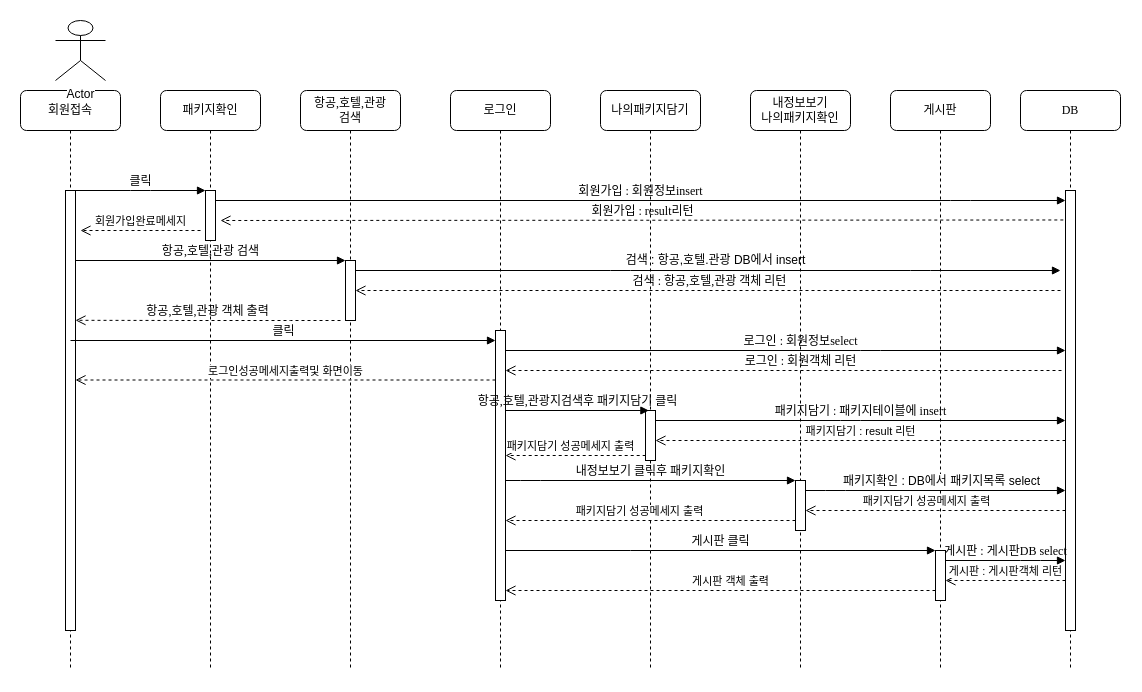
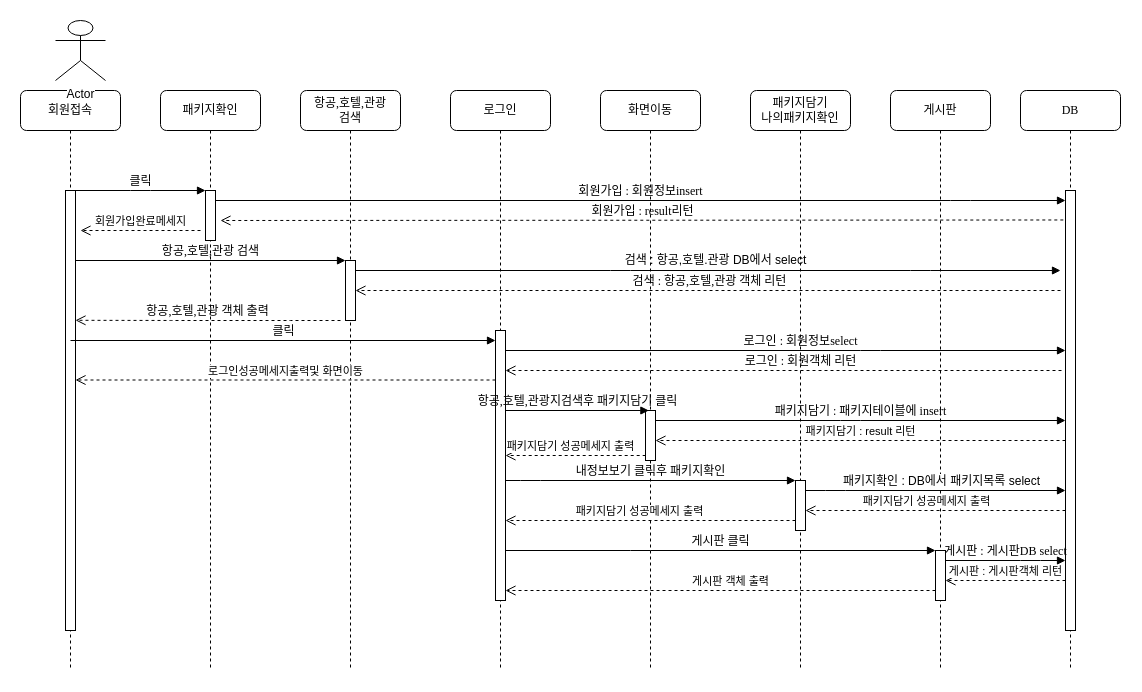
  <mxCell id="0" />
  <mxCell id="1" parent="0" />
  <mxCell id="2" value="패키지확인" style="shape=umlLifeline;perimeter=lifelinePerimeter;whiteSpace=wrap;html=1;container=1;collapsible=0;recursiveResize=0;outlineConnect=0;rounded=1;shadow=0;comic=0;labelBackgroundColor=none;strokeWidth=1;fontFamily=Verdana;fontSize=12;align=center;" vertex="1" parent="1"><mxGeometry x="160" y="90" width="100" height="580" as="geometry" /></mxCell>
  <mxCell id="3" value="" style="html=1;points=[];perimeter=orthogonalPerimeter;rounded=0;shadow=0;comic=0;labelBackgroundColor=none;strokeWidth=1;fontFamily=Verdana;fontSize=12;align=center;" vertex="1" parent="2"><mxGeometry x="45" y="100" width="10" height="50" as="geometry" /></mxCell>
  <mxCell id="4" value="항공,호텔,관광 객체 출력" style="html=1;verticalAlign=bottom;endArrow=open;dashed=1;endSize=8;labelBackgroundColor=none;fontFamily=Verdana;fontSize=12;entryX=1;entryY=0.295;entryDx=0;entryDy=0;entryPerimeter=0;" edge="1" parent="2" target="16"><mxGeometry relative="1" as="geometry"><mxPoint x="-205" y="344" as="targetPoint" /><mxPoint x="180" y="230" as="sourcePoint" /><Array as="points"><mxPoint x="120" y="230" /><mxPoint x="20" y="230" /></Array><mxPoint as="offset" /></mxGeometry></mxCell>
  <mxCell id="5" value="로그인" style="shape=umlLifeline;perimeter=lifelinePerimeter;whiteSpace=wrap;html=1;container=1;collapsible=0;recursiveResize=0;outlineConnect=0;rounded=1;shadow=0;comic=0;labelBackgroundColor=none;strokeWidth=1;fontFamily=Verdana;fontSize=12;align=center;size=40;" vertex="1" parent="1"><mxGeometry x="450" y="90" width="100" height="580" as="geometry" /></mxCell>
  <mxCell id="6" value="" style="html=1;points=[];perimeter=orthogonalPerimeter;rounded=0;shadow=0;comic=0;labelBackgroundColor=none;strokeWidth=1;fontFamily=Verdana;fontSize=12;align=center;" vertex="1" parent="5"><mxGeometry x="45" y="240" width="10" height="270" as="geometry" /></mxCell>
  <mxCell id="7" value="항공,호텔,관광&lt;br&gt;검색" style="shape=umlLifeline;perimeter=lifelinePerimeter;whiteSpace=wrap;html=1;container=1;collapsible=0;recursiveResize=0;outlineConnect=0;rounded=1;shadow=0;comic=0;labelBackgroundColor=none;strokeWidth=1;fontFamily=Verdana;fontSize=12;align=center;" vertex="1" parent="1"><mxGeometry x="300" y="90" width="100" height="580" as="geometry" /></mxCell>
  <mxCell id="8" value="" style="html=1;points=[];perimeter=orthogonalPerimeter;rounded=0;shadow=0;comic=0;labelBackgroundColor=none;strokeWidth=1;fontFamily=Verdana;fontSize=12;align=center;" vertex="1" parent="7"><mxGeometry x="45" y="170" width="10" height="60" as="geometry" /></mxCell>
- <mxCell id="9" value="나의패키지담기" style="shape=umlLifeline;perimeter=lifelinePerimeter;whiteSpace=wrap;html=1;container=1;collapsible=0;recursiveResize=0;outlineConnect=0;rounded=1;shadow=0;comic=0;labelBackgroundColor=none;strokeWidth=1;fontFamily=Verdana;fontSize=12;align=center;" vertex="1" parent="1"><mxGeometry x="600" y="90" width="100" height="580" as="geometry" /></mxCell>
+ <mxCell id="9" value="화면이동" style="shape=umlLifeline;perimeter=lifelinePerimeter;whiteSpace=wrap;html=1;container=1;collapsible=0;recursiveResize=0;outlineConnect=0;rounded=1;shadow=0;comic=0;labelBackgroundColor=none;strokeWidth=1;fontFamily=Verdana;fontSize=12;align=center;" vertex="1" parent="1"><mxGeometry x="600" y="90" width="100" height="580" as="geometry" /></mxCell>
  <mxCell id="10" value="" style="html=1;points=[];perimeter=orthogonalPerimeter;rounded=0;shadow=0;comic=0;labelBackgroundColor=none;strokeWidth=1;fontFamily=Verdana;fontSize=12;align=center;" vertex="1" parent="9"><mxGeometry x="45" y="320" width="10" height="50" as="geometry" /></mxCell>
  <mxCell id="11" value="게시판" style="shape=umlLifeline;perimeter=lifelinePerimeter;whiteSpace=wrap;html=1;container=1;collapsible=0;recursiveResize=0;outlineConnect=0;rounded=1;shadow=0;comic=0;labelBackgroundColor=none;strokeWidth=1;fontFamily=Verdana;fontSize=12;align=center;" vertex="1" parent="1"><mxGeometry x="890" y="90" width="100" height="580" as="geometry" /></mxCell>
  <mxCell id="12" value="" style="html=1;points=[];perimeter=orthogonalPerimeter;rounded=0;shadow=0;comic=0;labelBackgroundColor=none;strokeWidth=1;fontFamily=Verdana;fontSize=12;align=center;" vertex="1" parent="11"><mxGeometry x="45" y="460" width="10" height="50" as="geometry" /></mxCell>
  <mxCell id="13" value="DB" style="shape=umlLifeline;perimeter=lifelinePerimeter;whiteSpace=wrap;html=1;container=1;collapsible=0;recursiveResize=0;outlineConnect=0;rounded=1;shadow=0;comic=0;labelBackgroundColor=none;strokeWidth=1;fontFamily=Verdana;fontSize=12;align=center;" vertex="1" parent="1"><mxGeometry x="1020" y="90" width="100" height="580" as="geometry" /></mxCell>
  <mxCell id="14" value="" style="html=1;points=[];perimeter=orthogonalPerimeter;rounded=0;shadow=0;comic=0;labelBackgroundColor=none;strokeWidth=1;fontFamily=Verdana;fontSize=12;align=center;" vertex="1" parent="13"><mxGeometry x="45" y="100" width="10" height="440" as="geometry" /></mxCell>
  <mxCell id="15" value="회원접속" style="shape=umlLifeline;perimeter=lifelinePerimeter;whiteSpace=wrap;html=1;container=1;collapsible=0;recursiveResize=0;outlineConnect=0;rounded=1;shadow=0;comic=0;labelBackgroundColor=none;strokeWidth=1;fontFamily=Verdana;fontSize=12;align=center;" vertex="1" parent="1"><mxGeometry x="20" y="90" width="100" height="580" as="geometry" /></mxCell>
  <mxCell id="16" value="" style="html=1;points=[];perimeter=orthogonalPerimeter;rounded=0;shadow=0;comic=0;labelBackgroundColor=none;strokeWidth=1;fontFamily=Verdana;fontSize=12;align=center;" vertex="1" parent="15"><mxGeometry x="45" y="100" width="10" height="440" as="geometry" /></mxCell>
  <mxCell id="17" value="항공,호텔,관광 검색" style="html=1;verticalAlign=bottom;endArrow=block;entryX=0;entryY=0;labelBackgroundColor=none;fontFamily=Verdana;fontSize=12;" edge="1" parent="1" source="16" target="8"><mxGeometry relative="1" as="geometry"><mxPoint x="430" y="430" as="sourcePoint" /></mxGeometry></mxCell>
  <mxCell id="18" value="" style="html=1;verticalAlign=bottom;endArrow=block;labelBackgroundColor=none;fontFamily=Verdana;fontSize=12;" edge="1" parent="1" source="8"><mxGeometry relative="1" as="geometry"><mxPoint x="850" y="350" as="sourcePoint" /><mxPoint x="1060" y="270" as="targetPoint" /><Array as="points"><mxPoint x="620" y="270" /><mxPoint x="920" y="270" /></Array></mxGeometry></mxCell>
  <mxCell id="19" value="검색 : 항공,호텔,관광 객체 리턴" style="html=1;verticalAlign=bottom;endArrow=open;dashed=1;endSize=8;labelBackgroundColor=none;fontFamily=Verdana;fontSize=12;" edge="1" parent="1" target="8"><mxGeometry x="-0.004" relative="1" as="geometry"><mxPoint x="850" y="426" as="targetPoint" /><mxPoint x="1060" y="290" as="sourcePoint" /><Array as="points" /><mxPoint as="offset" /></mxGeometry></mxCell>
  <mxCell id="20" value="클릭" style="html=1;verticalAlign=bottom;endArrow=block;entryX=0;entryY=0;labelBackgroundColor=none;fontFamily=Verdana;fontSize=12;edgeStyle=elbowEdgeStyle;elbow=vertical;" edge="1" parent="1" source="16" target="3"><mxGeometry relative="1" as="geometry"><mxPoint x="140" y="200" as="sourcePoint" /></mxGeometry></mxCell>
  <mxCell id="21" value="Actor" style="shape=umlActor;verticalLabelPosition=bottom;labelBackgroundColor=#ffffff;verticalAlign=top;html=1;outlineConnect=0;" vertex="1" parent="1"><mxGeometry x="55" y="20" width="50" height="60" as="geometry" /></mxCell>
  <mxCell id="22" value="회원가입 : 회원정보insert" style="html=1;verticalAlign=bottom;endArrow=block;labelBackgroundColor=none;fontFamily=Verdana;fontSize=12;edgeStyle=elbowEdgeStyle;elbow=vertical;" edge="1" parent="1" source="3" target="14"><mxGeometry relative="1" as="geometry"><mxPoint x="220" y="200" as="sourcePoint" /><mxPoint x="920" y="200" as="targetPoint" /><Array as="points"><mxPoint x="960" y="200" /></Array></mxGeometry></mxCell>
  <mxCell id="23" value="&lt;br&gt;" style="text;html=1;align=center;verticalAlign=middle;resizable=0;points=[];labelBackgroundColor=#ffffff;" vertex="1" connectable="0" parent="22"><mxGeometry x="-0.085" y="-2" relative="1" as="geometry"><mxPoint x="31" y="-13" as="offset" /></mxGeometry></mxCell>
  <mxCell id="24" value="회원가입 : result리턴" style="html=1;verticalAlign=bottom;endArrow=open;dashed=1;endSize=8;exitX=-0.22;exitY=0.067;labelBackgroundColor=none;fontFamily=Verdana;fontSize=12;exitDx=0;exitDy=0;exitPerimeter=0;" edge="1" parent="1" source="14"><mxGeometry relative="1" as="geometry"><mxPoint x="220" y="220" as="targetPoint" /><mxPoint x="925" y="220" as="sourcePoint" /></mxGeometry></mxCell>
  <mxCell id="25" value="회원가입완료메세지" style="html=1;verticalAlign=bottom;endArrow=open;dashed=1;endSize=8;" edge="1" parent="1"><mxGeometry relative="1" as="geometry"><mxPoint x="200" y="230" as="sourcePoint" /><mxPoint x="80" y="230" as="targetPoint" /></mxGeometry></mxCell>
  <mxCell id="26" value="클릭" style="html=1;verticalAlign=bottom;endArrow=block;labelBackgroundColor=none;fontFamily=Verdana;fontSize=12;edgeStyle=elbowEdgeStyle;elbow=vertical;" edge="1" parent="1" target="6"><mxGeometry relative="1" as="geometry"><mxPoint x="70" y="340" as="sourcePoint" /><mxPoint x="350" y="340" as="targetPoint" /></mxGeometry></mxCell>
  <mxCell id="27" value="로그인 : 회원정보select" style="html=1;verticalAlign=bottom;endArrow=block;labelBackgroundColor=none;fontFamily=Verdana;fontSize=12;edgeStyle=elbowEdgeStyle;elbow=vertical;" edge="1" parent="1" source="6" target="14"><mxGeometry x="0.304" y="-70" relative="1" as="geometry"><mxPoint x="370" y="510" as="sourcePoint" /><mxPoint x="1060" y="270" as="targetPoint" /><Array as="points"><mxPoint x="870" y="350" /><mxPoint x="820" y="270" /><mxPoint x="730" y="270" /></Array><mxPoint x="-70" y="-70" as="offset" /></mxGeometry></mxCell>
  <mxCell id="28" value="&lt;br&gt;" style="text;html=1;align=center;verticalAlign=middle;resizable=0;points=[];labelBackgroundColor=#ffffff;" vertex="1" connectable="0" parent="27"><mxGeometry x="-0.085" y="-2" relative="1" as="geometry"><mxPoint x="31" y="-13" as="offset" /></mxGeometry></mxCell>
  <mxCell id="29" value="로그인성공메세지출력및 화면이동" style="html=1;verticalAlign=bottom;endArrow=open;dashed=1;endSize=8;" edge="1" parent="1" source="6"><mxGeometry relative="1" as="geometry"><mxPoint x="345" y="379.5" as="sourcePoint" /><mxPoint x="75" y="379.5" as="targetPoint" /></mxGeometry></mxCell>
  <mxCell id="30" value="항공,호텔,관광지검색후 패키지담기 클릭" style="html=1;verticalAlign=bottom;endArrow=block;labelBackgroundColor=none;fontFamily=Verdana;fontSize=12;edgeStyle=elbowEdgeStyle;elbow=vertical;entryX=0.34;entryY=-0.004;entryDx=0;entryDy=0;entryPerimeter=0;" edge="1" parent="1" source="6" target="10"><mxGeometry relative="1" as="geometry"><mxPoint x="510" y="410" as="sourcePoint" /><mxPoint x="640" y="410" as="targetPoint" /><mxPoint as="offset" /></mxGeometry></mxCell>
  <mxCell id="31" value="패키지담기 : 패키지테이블에 insert" style="html=1;verticalAlign=bottom;endArrow=block;labelBackgroundColor=none;fontFamily=Verdana;fontSize=12;edgeStyle=elbowEdgeStyle;elbow=vertical;" edge="1" parent="1" source="10" target="14"><mxGeometry relative="1" as="geometry"><mxPoint x="660" y="420" as="sourcePoint" /><mxPoint x="1060" y="320" as="targetPoint" /><mxPoint as="offset" /><Array as="points"><mxPoint x="850" y="420" /></Array></mxGeometry></mxCell>
- <mxCell id="32" value="내정보보기&lt;br&gt;나의패키지확인" style="shape=umlLifeline;perimeter=lifelinePerimeter;whiteSpace=wrap;html=1;container=1;collapsible=0;recursiveResize=0;outlineConnect=0;rounded=1;shadow=0;comic=0;labelBackgroundColor=none;strokeWidth=1;fontFamily=Verdana;fontSize=12;align=center;" vertex="1" parent="1"><mxGeometry x="750" y="90" width="100" height="580" as="geometry" /></mxCell>
+ <mxCell id="32" value="패키지담기&lt;br&gt;나의패키지확인" style="shape=umlLifeline;perimeter=lifelinePerimeter;whiteSpace=wrap;html=1;container=1;collapsible=0;recursiveResize=0;outlineConnect=0;rounded=1;shadow=0;comic=0;labelBackgroundColor=none;strokeWidth=1;fontFamily=Verdana;fontSize=12;align=center;" vertex="1" parent="1"><mxGeometry x="750" y="90" width="100" height="580" as="geometry" /></mxCell>
  <mxCell id="33" value="" style="html=1;points=[];perimeter=orthogonalPerimeter;rounded=0;shadow=0;comic=0;labelBackgroundColor=none;strokeWidth=1;fontFamily=Verdana;fontSize=12;align=center;" vertex="1" parent="32"><mxGeometry x="45" y="390" width="10" height="50" as="geometry" /></mxCell>
  <mxCell id="34" value="패키지담기 : result 리턴" style="html=1;verticalAlign=bottom;endArrow=open;dashed=1;endSize=8;" edge="1" parent="1" source="14" target="10"><mxGeometry relative="1" as="geometry"><mxPoint x="1065" y="340" as="sourcePoint" /><mxPoint x="660" y="440" as="targetPoint" /><Array as="points"><mxPoint x="700" y="440" /></Array></mxGeometry></mxCell>
  <mxCell id="35" value="패키지담기 성공메세지 출력" style="html=1;verticalAlign=bottom;endArrow=open;dashed=1;endSize=8;exitX=0.02;exitY=0.9;exitDx=0;exitDy=0;exitPerimeter=0;" edge="1" parent="1" source="10" target="6"><mxGeometry x="0.073" relative="1" as="geometry"><mxPoint x="610" y="469" as="sourcePoint" /><mxPoint x="510" y="469" as="targetPoint" /><Array as="points" /><mxPoint as="offset" /></mxGeometry></mxCell>
- <mxCell id="36" value="검색 : 항공,호텔.관광 DB에서 insert" style="text;html=1;align=center;verticalAlign=middle;resizable=0;points=[];autosize=1;" vertex="1" parent="1"><mxGeometry x="610" y="250" width="210" height="20" as="geometry" /></mxCell>
+ <mxCell id="36" value="검색 : 항공,호텔.관광 DB에서 select" style="text;html=1;align=center;verticalAlign=middle;resizable=0;points=[];autosize=1;" vertex="1" parent="1"><mxGeometry x="610" y="250" width="210" height="20" as="geometry" /></mxCell>
  <mxCell id="37" value="로그인 : 회원객체 리턴" style="html=1;verticalAlign=bottom;endArrow=open;dashed=1;endSize=8;labelBackgroundColor=none;fontFamily=Verdana;fontSize=12;" edge="1" parent="1" target="6"><mxGeometry x="0.155" y="-60" relative="1" as="geometry"><mxPoint x="370" y="290" as="targetPoint" /><mxPoint x="1061" y="370" as="sourcePoint" /><Array as="points"><mxPoint x="740" y="370" /></Array><mxPoint x="60" y="60" as="offset" /></mxGeometry></mxCell>
  <mxCell id="38" value="내정보보기 클릭후 패키지확인" style="html=1;verticalAlign=bottom;endArrow=block;labelBackgroundColor=none;fontFamily=Verdana;fontSize=12;edgeStyle=elbowEdgeStyle;elbow=vertical;" edge="1" parent="1" source="6" target="33"><mxGeometry relative="1" as="geometry"><mxPoint x="510" y="505" as="sourcePoint" /><mxPoint x="638.4" y="480" as="targetPoint" /><mxPoint as="offset" /><Array as="points"><mxPoint x="530" y="480" /></Array></mxGeometry></mxCell>
  <mxCell id="39" value="" style="html=1;verticalAlign=bottom;endArrow=block;labelBackgroundColor=none;fontFamily=Verdana;fontSize=12;edgeStyle=elbowEdgeStyle;elbow=vertical;" edge="1" parent="1" source="33" target="14"><mxGeometry x="-0.038" relative="1" as="geometry"><mxPoint x="810" y="490" as="sourcePoint" /><mxPoint x="1100" y="490" as="targetPoint" /><mxPoint as="offset" /><Array as="points"><mxPoint x="835" y="490" /></Array></mxGeometry></mxCell>
  <mxCell id="40" value="패키지확인 : DB에서 패키지목록 select" style="text;html=1;align=center;verticalAlign=middle;resizable=0;points=[];labelBackgroundColor=#ffffff;" vertex="1" connectable="0" parent="39"><mxGeometry x="-0.025" y="-1" relative="1" as="geometry"><mxPoint x="8" y="-11" as="offset" /></mxGeometry></mxCell>
  <mxCell id="41" value="패키지담기 성공메세지 출력" style="html=1;verticalAlign=bottom;endArrow=open;dashed=1;endSize=8;" edge="1" parent="1" source="14" target="33"><mxGeometry x="0.073" relative="1" as="geometry"><mxPoint x="1050" y="505" as="sourcePoint" /><mxPoint x="930" y="510" as="targetPoint" /><Array as="points"><mxPoint x="1040" y="510" /></Array><mxPoint as="offset" /></mxGeometry></mxCell>
  <mxCell id="42" value="패키지담기 성공메세지 출력" style="html=1;verticalAlign=bottom;endArrow=open;dashed=1;endSize=8;" edge="1" parent="1" source="33" target="6"><mxGeometry x="0.073" relative="1" as="geometry"><mxPoint x="790" y="520" as="sourcePoint" /><mxPoint x="530" y="520" as="targetPoint" /><Array as="points"><mxPoint x="765" y="520" /></Array><mxPoint as="offset" /></mxGeometry></mxCell>
  <mxCell id="43" value="게시판 클릭" style="html=1;verticalAlign=bottom;endArrow=block;labelBackgroundColor=none;fontFamily=Verdana;fontSize=12;edgeStyle=elbowEdgeStyle;elbow=vertical;" edge="1" parent="1" target="12"><mxGeometry relative="1" as="geometry"><mxPoint x="505" y="550" as="sourcePoint" /><mxPoint x="795" y="550" as="targetPoint" /><mxPoint as="offset" /><Array as="points"><mxPoint x="640" y="550" /><mxPoint x="530" y="550" /></Array></mxGeometry></mxCell>
  <mxCell id="44" value="게시판 : 게시판DB select" style="html=1;verticalAlign=bottom;endArrow=block;labelBackgroundColor=none;fontFamily=Verdana;fontSize=12;edgeStyle=elbowEdgeStyle;elbow=vertical;" edge="1" parent="1" source="12" target="14"><mxGeometry relative="1" as="geometry"><mxPoint x="970" y="570" as="sourcePoint" /><mxPoint x="1060" y="560" as="targetPoint" /><Array as="points"><mxPoint x="1030" y="560" /></Array></mxGeometry></mxCell>
  <mxCell id="45" value="게시판 : 게시판객체 리턴" style="html=1;verticalAlign=bottom;endArrow=open;dashed=1;endSize=8;" edge="1" parent="1" source="14" target="12"><mxGeometry relative="1" as="geometry"><mxPoint x="1060" y="580" as="sourcePoint" /><mxPoint x="970" y="580" as="targetPoint" /><Array as="points"><mxPoint x="980" y="580" /></Array></mxGeometry></mxCell>
  <mxCell id="46" value="게시판 객체 출력" style="html=1;verticalAlign=bottom;endArrow=open;dashed=1;endSize=8;" edge="1" parent="1" source="12" target="6"><mxGeometry x="-0.046" relative="1" as="geometry"><mxPoint x="820" y="590" as="sourcePoint" /><mxPoint x="530" y="590" as="targetPoint" /><Array as="points"><mxPoint x="790" y="590" /></Array><mxPoint as="offset" /></mxGeometry></mxCell>
